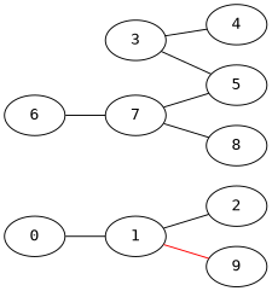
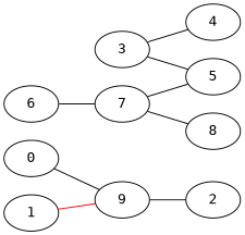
  graph {
    fontname="DejaVu Sans Mono"
    rankdir=LR
    node [fontname="DejaVu Sans Mono"]
    edge [fontname="DejaVu Sans Mono"]
    0
    1
    2
    9
    3
    4
    5
    6
    7
    8
-   0 -- 1
-   1 -- 2
+   0 -- 9
+   9 -- 2
    1 -- 9 [color=red]
    3 -- 4
    3 -- 5
    6 -- 7
    7 -- 5
    7 -- 8
  }
